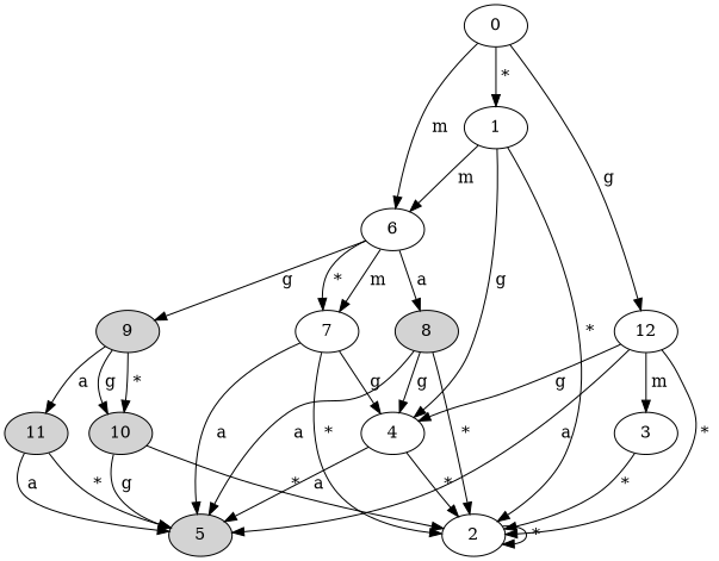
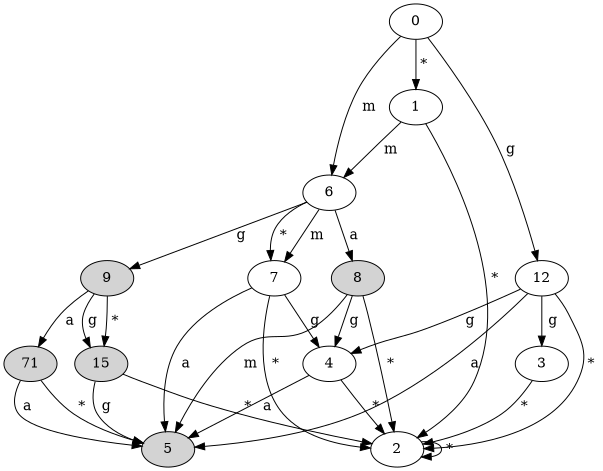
  digraph {
    0
    1
    6
    12
    2
    4
    7
    8 [style=filled]
    9 [style=filled]
    3
    5 [style=filled]
-   10 [style=filled]
-   11 [style=filled]
+   10 [style=filled label=15]
+   11 [style=filled label=71]
    0 -> 1 [label=" * "]
    0 -> 6 [label=" m "]
    0 -> 12 [label=" g "]
    1 -> 6 [label=" m "]
    1 -> 2 [label=" * "]
-   1 -> 4 [label=" g "]
    6 -> 7 [label=" * "]
    6 -> 7 [label=" m "]
    6 -> 8 [label=" a "]
    6 -> 9 [label=" g "]
    12 -> 2 [label=" * "]
    12 -> 4 [label=" g "]
-   12 -> 3 [label=" m "]
+   12 -> 3 [label=" g "]
    12 -> 5 [label=" a "]
    2 -> 2 [label=" * "]
    4 -> 2 [label=" * "]
    4 -> 5 [label=" a "]
    7 -> 2 [label=" * "]
    7 -> 4 [label=" g "]
    7 -> 5 [label=" a "]
    8 -> 2 [label=" * "]
    8 -> 4 [label=" g "]
-   8 -> 5 [label=" a "]
+   8 -> 5 [label=" m "]
    9 -> 10 [label=" * "]
    9 -> 10 [label=" g "]
    9 -> 11 [label=" a "]
    3 -> 2 [label=" * "]
    10 -> 2 [label=" * "]
    10 -> 5 [label=" g "]
    11 -> 5 [label=" a "]
    11 -> 5 [label=" * "]
  }
